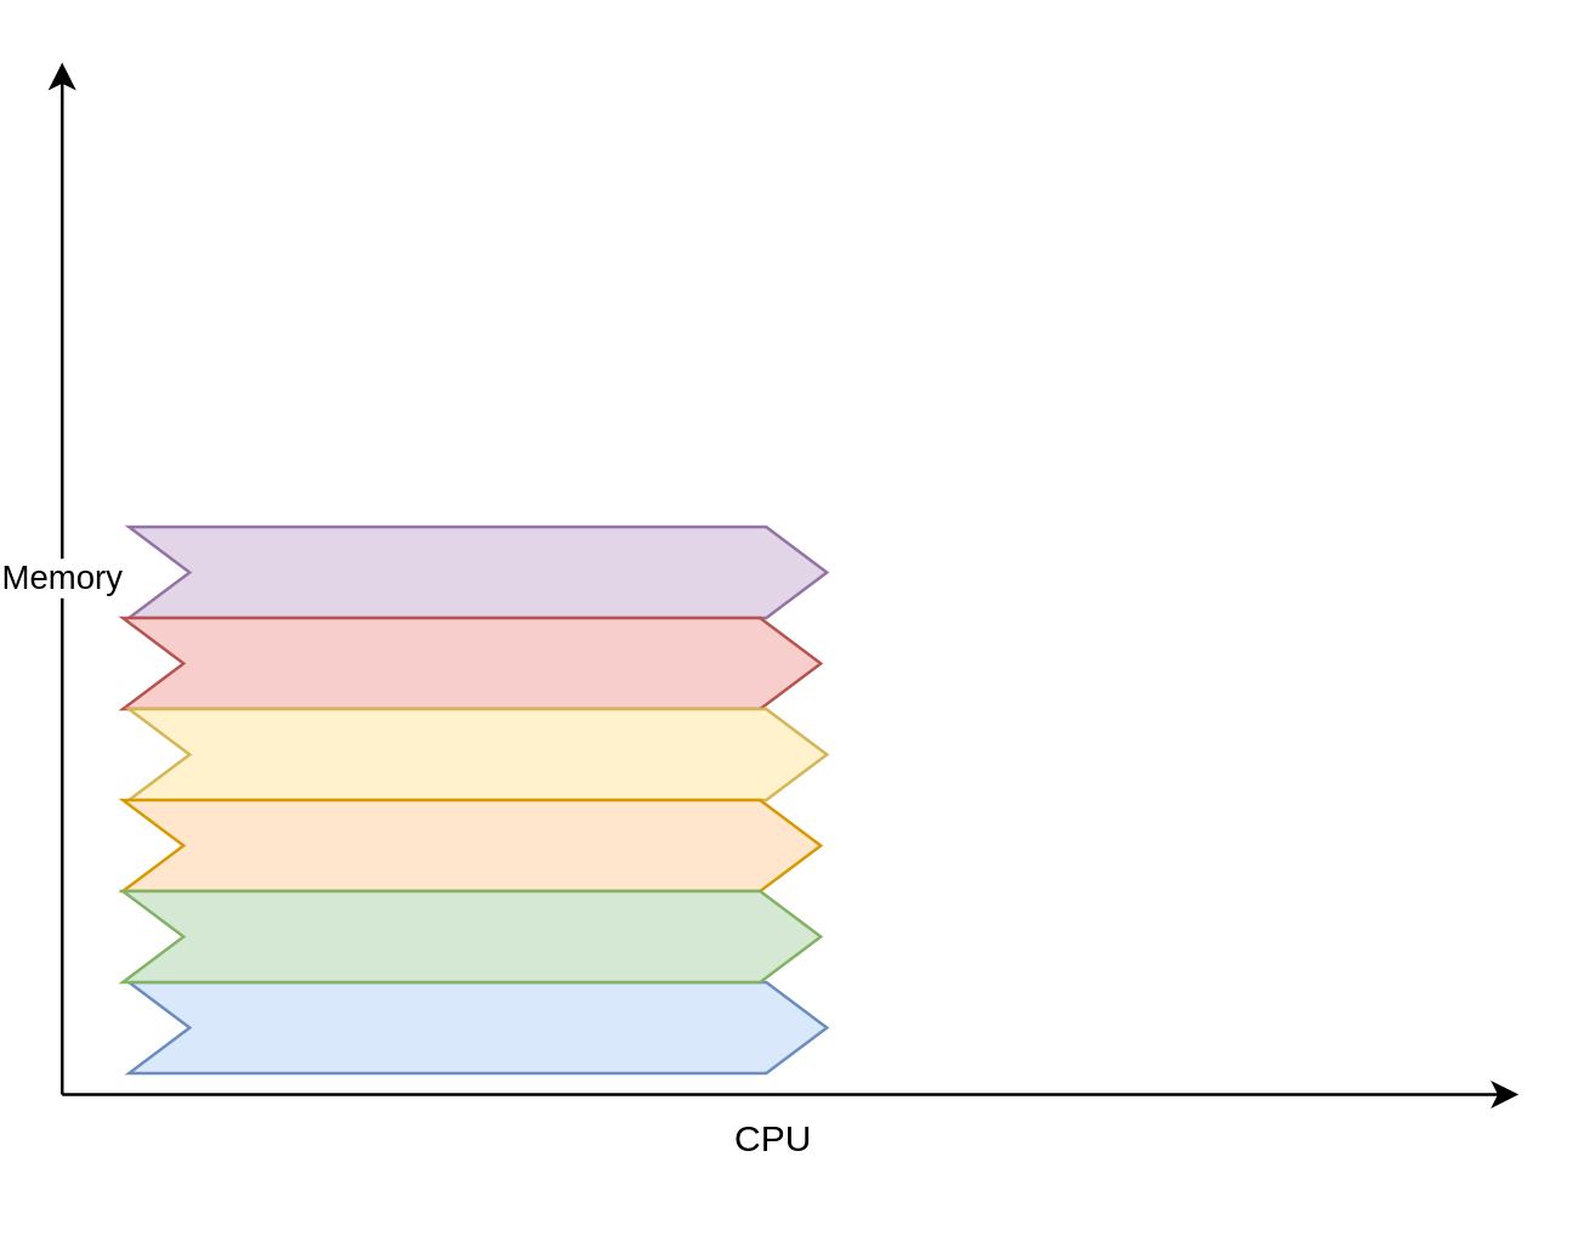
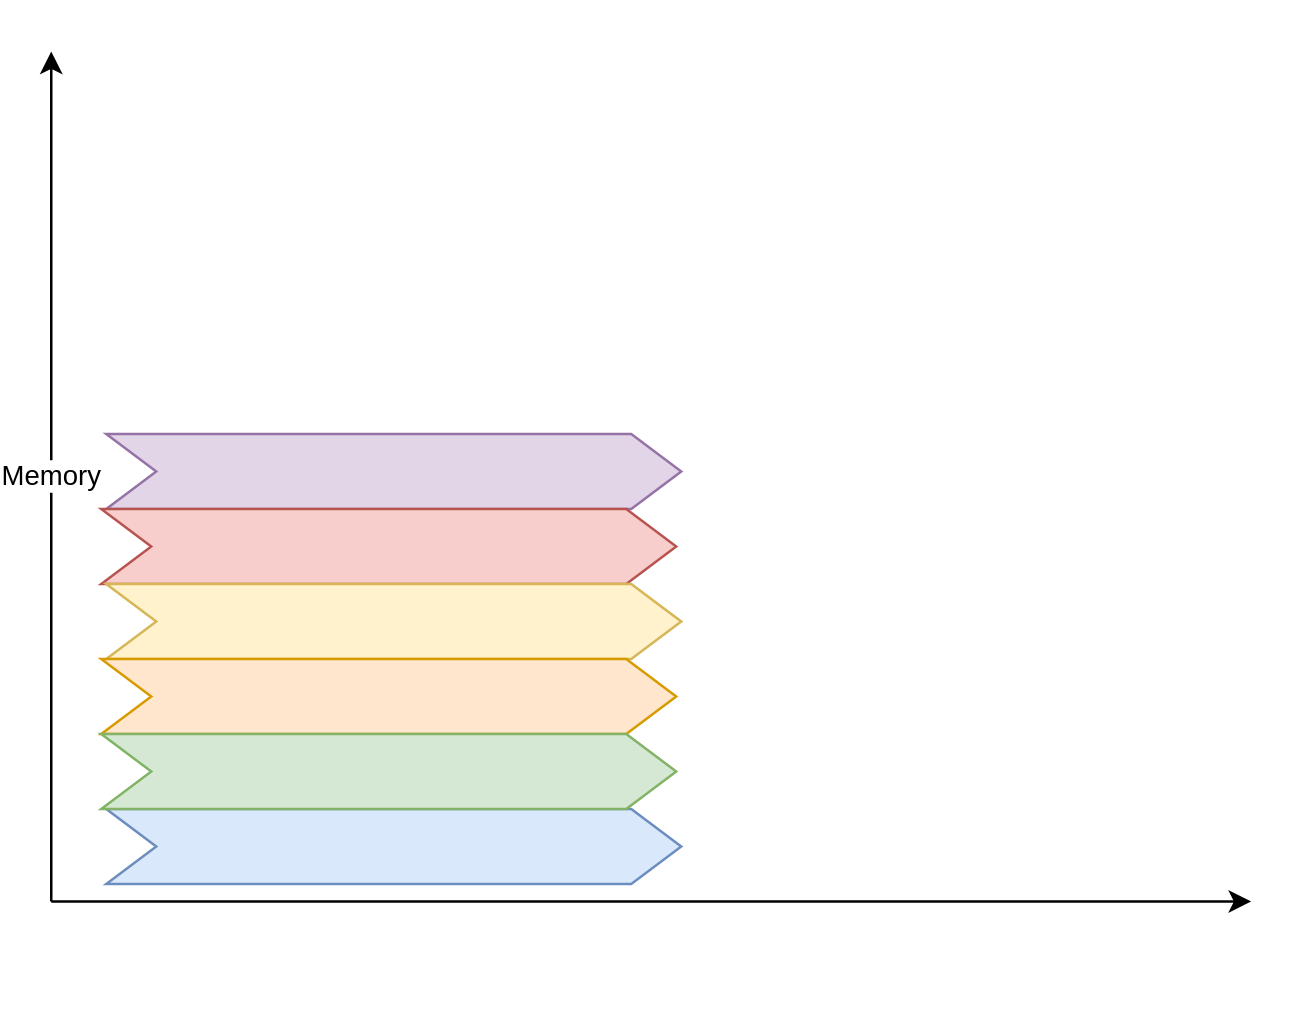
  <mxCell id="0" />
  <mxCell id="1" parent="0" />
  <mxCell id="2" value="Memory" style="endArrow=classic;html=1;" edge="1" parent="1"><mxGeometry width="50" height="50" relative="1" as="geometry"><mxPoint x="20" y="360" as="sourcePoint" /><mxPoint x="20" y="20" as="targetPoint" /></mxGeometry></mxCell>
  <mxCell id="3" value="" style="endArrow=classic;html=1;" edge="1" parent="1"><mxGeometry width="50" height="50" relative="1" as="geometry"><mxPoint x="20" y="360" as="sourcePoint" /><mxPoint x="500" y="360" as="targetPoint" /></mxGeometry></mxCell>
- <mxCell id="4" value="CPU" style="text;html=1;resizable=0;points=[];autosize=1;align=left;verticalAlign=top;spacingTop=-4;" vertex="1" parent="1"><mxGeometry x="240" y="365" width="40" height="20" as="geometry" /></mxCell>
  <mxCell id="5" value="" style="shape=step;perimeter=stepPerimeter;fixedSize=1;points=[];fillColor=#e1d5e7;strokeColor=#9673a6;" vertex="1" parent="1"><mxGeometry x="42" y="173" width="230" height="30" as="geometry" /></mxCell>
  <mxCell id="6" value="" style="shape=step;perimeter=stepPerimeter;fixedSize=1;points=[];fillColor=#f8cecc;strokeColor=#b85450;" vertex="1" parent="1"><mxGeometry x="40" y="203" width="230" height="30" as="geometry" /></mxCell>
  <mxCell id="7" value="" style="shape=step;perimeter=stepPerimeter;fixedSize=1;points=[];fillColor=#fff2cc;strokeColor=#d6b656;" vertex="1" parent="1"><mxGeometry x="42" y="233" width="230" height="30" as="geometry" /></mxCell>
  <mxCell id="8" value="" style="shape=step;perimeter=stepPerimeter;fixedSize=1;points=[];fillColor=#ffe6cc;strokeColor=#d79b00;" vertex="1" parent="1"><mxGeometry x="40" y="263" width="230" height="30" as="geometry" /></mxCell>
  <mxCell id="9" value="" style="shape=step;perimeter=stepPerimeter;fixedSize=1;points=[];fillColor=#dae8fc;strokeColor=#6c8ebf;" vertex="1" parent="1"><mxGeometry x="42" y="323" width="230" height="30" as="geometry" /></mxCell>
  <mxCell id="10" value="" style="shape=step;perimeter=stepPerimeter;fixedSize=1;points=[];fillColor=#d5e8d4;strokeColor=#82b366;" vertex="1" parent="1"><mxGeometry x="40" y="293" width="230" height="30" as="geometry" /></mxCell>
